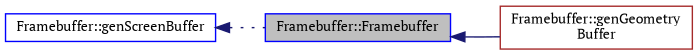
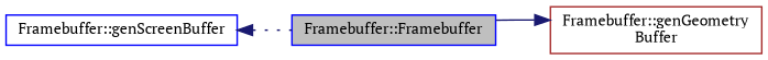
  digraph {
    fontname="PT Serif"
    rankdir=LR
    node [color=blue fillcolor=white fontname="PT Serif" fontsize=10 shape=record style=filled]
    edge [color=midnightblue dir=back fontname="PT Serif" fontsize=10 labelfontname=Helvetica labelfontsize=10]
    n1 [fillcolor=grey75 fontcolor=black height=0.2 label="Framebuffer::Framebuffer" width=0.4]
    n2 [color=brown height=0.2 label="Framebuffer::genGeometry\lBuffer" width=0.4]
    n3 [height=0.2 label="Framebuffer::genScreenBuffer" width=0.4]
-   n1 -> n2 [style=solid]
+   n2 -> n1 [style=solid]
    n3 -> n1 [style=dotted]
  }
